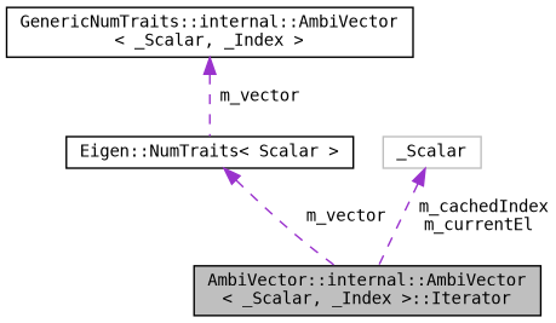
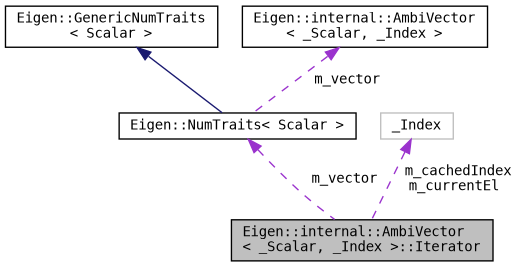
  digraph {
    fontname="DejaVu Sans Mono"
    node [color=black fillcolor=white fontname="DejaVu Sans Mono" fontsize=10 shape=record style=filled]
    edge [color=darkorchid3 dir=back fontname="DejaVu Sans Mono" fontsize=10 labelfontname=Helvetica labelfontsize=10 style=dashed]
-   n1 [fillcolor=grey75 fontcolor=black height=0.2 label="AmbiVector::internal::AmbiVector\l\< _Scalar, _Index \>::Iterator" width=0.4]
+   n1 [fillcolor=grey75 fontcolor=black height=0.2 label="Eigen::internal::AmbiVector\l\< _Scalar, _Index \>::Iterator" width=0.4]
    n2 [height=0.2 label="Eigen::NumTraits\< Scalar \>" width=0.4]
-   n4 [color=grey75 height=0.2 label=_Scalar width=0.4]
-   n5 [height=0.2 label="GenericNumTraits::internal::AmbiVector\l\< _Scalar, _Index \>" width=0.4]
+   n3 [height=0.2 label="Eigen::GenericNumTraits\l\< Scalar \>" width=0.4]
+   n4 [color=grey75 height=0.2 label=_Index width=0.4]
+   n5 [height=0.2 label="Eigen::internal::AmbiVector\l\< _Scalar, _Index \>" width=0.4]
    n2 -> n1 [label=" m_vector"]
+   n3 -> n2 [color=midnightblue style=solid]
    n4 -> n1 [label=" m_cachedIndex\nm_currentEl"]
    n5 -> n2 [label=" m_vector"]
  }
